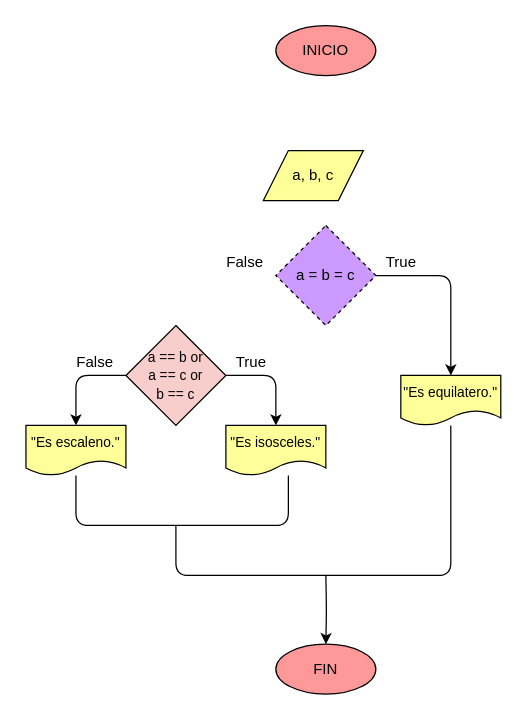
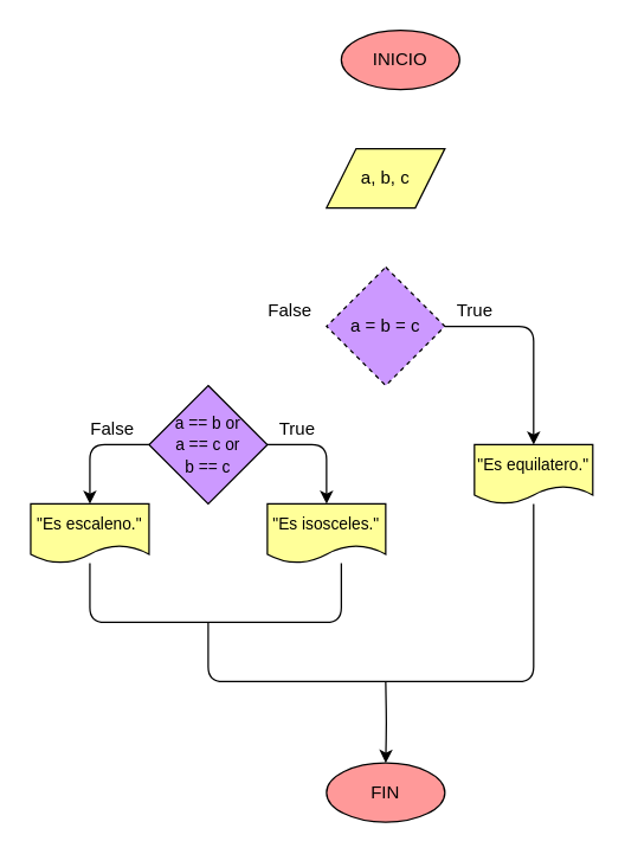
  <mxCell id="0" />
  <mxCell id="1" parent="0" />
- <mxCell id="2" value="INICIO" style="ellipse;whiteSpace=wrap;html=1;fillColor=#FF9999;fontColor=#000000;strokeColor=#000000;" parent="1" vertex="1"><mxGeometry x="220" y="20" width="80" height="40" as="geometry" /></mxCell>
- <mxCell id="3" value="a, b, c" style="shape=parallelogram;perimeter=parallelogramPerimeter;whiteSpace=wrap;html=1;fixedSize=1;fillColor=#FFFF99;fontColor=#000000;strokeColor=#000000;" parent="1" vertex="1"><mxGeometry x="210" y="120" width="80" height="40" as="geometry" /></mxCell>
+ <mxCell id="2" value="INICIO" style="ellipse;whiteSpace=wrap;html=1;fillColor=#FF9999;fontColor=#000000;strokeColor=#000000;" parent="1" vertex="1"><mxGeometry x="230" y="20" width="80" height="40" as="geometry" /></mxCell>
+ <mxCell id="3" value="a, b, c" style="shape=parallelogram;perimeter=parallelogramPerimeter;whiteSpace=wrap;html=1;fixedSize=1;fillColor=#FFFF99;fontColor=#000000;strokeColor=#000000;" parent="1" vertex="1"><mxGeometry x="220" y="100" width="80" height="40" as="geometry" /></mxCell>
  <mxCell id="4" style="edgeStyle=orthogonalEdgeStyle;html=1;exitX=1;exitY=0.5;exitDx=0;exitDy=0;entryX=0.5;entryY=0;entryDx=0;entryDy=0;fontSize=11;fontColor=#000000;strokeColor=#000000;" parent="1" source="5" target="14" edge="1"><mxGeometry relative="1" as="geometry" /></mxCell>
  <mxCell id="5" value="a = b = c" style="rhombus;whiteSpace=wrap;html=1;fillColor=#CC99FF;fontColor=#000000;strokeColor=#000000;dashed=1;" parent="1" vertex="1"><mxGeometry x="220" y="180" width="80" height="80" as="geometry" /></mxCell>
  <mxCell id="6" style="edgeStyle=orthogonalEdgeStyle;html=1;exitX=0;exitY=0.5;exitDx=0;exitDy=0;entryX=0.5;entryY=0;entryDx=0;entryDy=0;fontSize=11;fontColor=#000000;strokeColor=#000000;" parent="1" source="7" target="17" edge="1"><mxGeometry relative="1" as="geometry" /></mxCell>
- <mxCell id="7" value="&lt;font style=&quot;font-size: 11px&quot;&gt;a == b or &lt;br&gt;a == c or &lt;br&gt;b == c&lt;/font&gt;" style="rhombus;whiteSpace=wrap;html=1;fillColor=#f8cecc;fontColor=#000000;strokeColor=#000000;" parent="1" vertex="1"><mxGeometry x="100" y="260" width="80" height="80" as="geometry" /></mxCell>
+ <mxCell id="7" value="&lt;font style=&quot;font-size: 11px&quot;&gt;a == b or &lt;br&gt;a == c or &lt;br&gt;b == c&lt;/font&gt;" style="rhombus;whiteSpace=wrap;html=1;fillColor=#CC99FF;fontColor=#000000;strokeColor=#000000;" parent="1" vertex="1"><mxGeometry x="100" y="260" width="80" height="80" as="geometry" /></mxCell>
  <mxCell id="8" value="" style="edgeStyle=orthogonalEdgeStyle;html=1;fontFamily=Helvetica;endArrow=classic;endFill=1;strokeColor=#000000;fontColor=#000000;" parent="1" target="9" edge="1"><mxGeometry relative="1" as="geometry"><mxPoint x="260" y="460" as="sourcePoint" /></mxGeometry></mxCell>
  <mxCell id="9" value="FIN" style="ellipse;whiteSpace=wrap;html=1;fillColor=#FF9999;fontColor=#000000;strokeColor=#000000;" parent="1" vertex="1"><mxGeometry x="220" y="515" width="80" height="40" as="geometry" /></mxCell>
  <mxCell id="10" value="True" style="text;html=1;align=center;verticalAlign=middle;resizable=0;points=[];autosize=1;strokeColor=none;fillColor=none;fontFamily=Helvetica;fontColor=#000000;" parent="1" vertex="1"><mxGeometry x="300" y="200" width="40" height="20" as="geometry" /></mxCell>
  <mxCell id="11" value="True" style="text;html=1;align=center;verticalAlign=middle;resizable=0;points=[];autosize=1;strokeColor=none;fillColor=none;fontFamily=Helvetica;fontColor=#000000;" parent="1" vertex="1"><mxGeometry x="180" y="280" width="40" height="20" as="geometry" /></mxCell>
  <mxCell id="12" value="False" style="text;html=1;align=center;verticalAlign=middle;resizable=0;points=[];autosize=1;strokeColor=none;fillColor=none;fontFamily=Helvetica;fontColor=#000000;" parent="1" vertex="1"><mxGeometry x="170" y="200" width="50" height="20" as="geometry" /></mxCell>
  <mxCell id="13" value="False" style="text;html=1;align=center;verticalAlign=middle;resizable=0;points=[];autosize=1;strokeColor=none;fillColor=none;fontFamily=Helvetica;fontColor=#000000;" parent="1" vertex="1"><mxGeometry x="50" y="280" width="50" height="20" as="geometry" /></mxCell>
  <mxCell id="14" value="&quot;Es equilatero.&quot;" style="shape=document;whiteSpace=wrap;html=1;boundedLbl=1;fontSize=11;fontColor=#000000;strokeColor=#000000;fillColor=#FFFF99;" parent="1" vertex="1"><mxGeometry x="320" y="300" width="80" height="40" as="geometry" /></mxCell>
  <mxCell id="15" style="edgeStyle=orthogonalEdgeStyle;html=1;exitX=1;exitY=0.5;exitDx=0;exitDy=0;entryX=0.5;entryY=0;entryDx=0;entryDy=0;fontSize=11;fontColor=#000000;strokeColor=#000000;" parent="1" target="16" edge="1"><mxGeometry relative="1" as="geometry"><mxPoint x="180" y="300" as="sourcePoint" /><Array as="points"><mxPoint x="220" y="300" /></Array></mxGeometry></mxCell>
  <mxCell id="16" value="&quot;Es isosceles.&quot;" style="shape=document;whiteSpace=wrap;html=1;boundedLbl=1;fontSize=11;fontColor=#000000;strokeColor=#000000;fillColor=#FFFF99;" parent="1" vertex="1"><mxGeometry x="180" y="340" width="80" height="40" as="geometry" /></mxCell>
  <mxCell id="17" value="&quot;Es escaleno.&quot;" style="shape=document;whiteSpace=wrap;html=1;boundedLbl=1;fontSize=11;fontColor=#000000;strokeColor=#000000;fillColor=#FFFF99;" parent="1" vertex="1"><mxGeometry y="340" width="80" height="40" as="geometry" x="20" /></mxCell>
  <mxCell id="18" value="" style="endArrow=none;html=1;fontSize=11;fontColor=#000000;strokeColor=#000000;" parent="1" source="17" edge="1"><mxGeometry width="50" height="50" relative="1" as="geometry"><mxPoint x="70" y="380" as="sourcePoint" /><mxPoint x="230" y="380" as="targetPoint" /><Array as="points"><mxPoint x="60" y="420" /><mxPoint x="230" y="420" /></Array></mxGeometry></mxCell>
  <mxCell id="19" value="" style="endArrow=none;html=1;fontSize=11;fontColor=#000000;strokeColor=#000000;" parent="1" target="14" edge="1"><mxGeometry width="50" height="50" relative="1" as="geometry"><mxPoint x="140" y="420" as="sourcePoint" /><mxPoint x="310" y="420" as="targetPoint" /><Array as="points"><mxPoint x="140" y="460" /><mxPoint x="360" y="460" /></Array></mxGeometry></mxCell>
